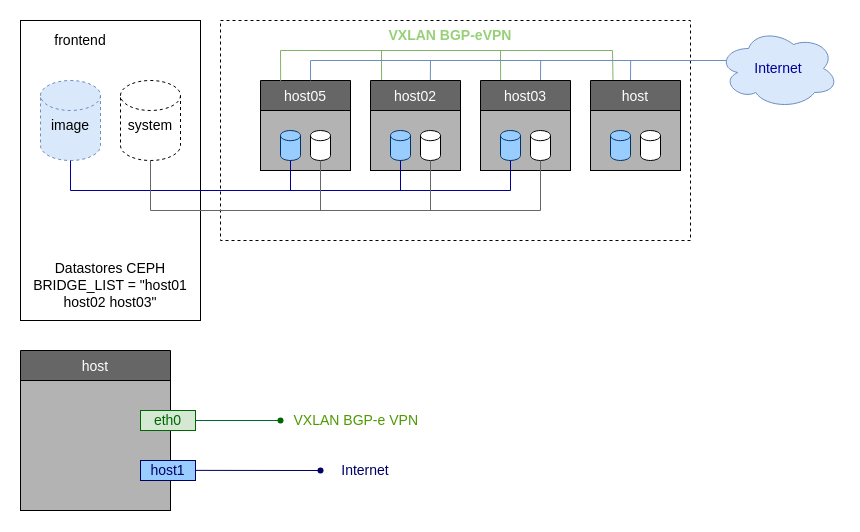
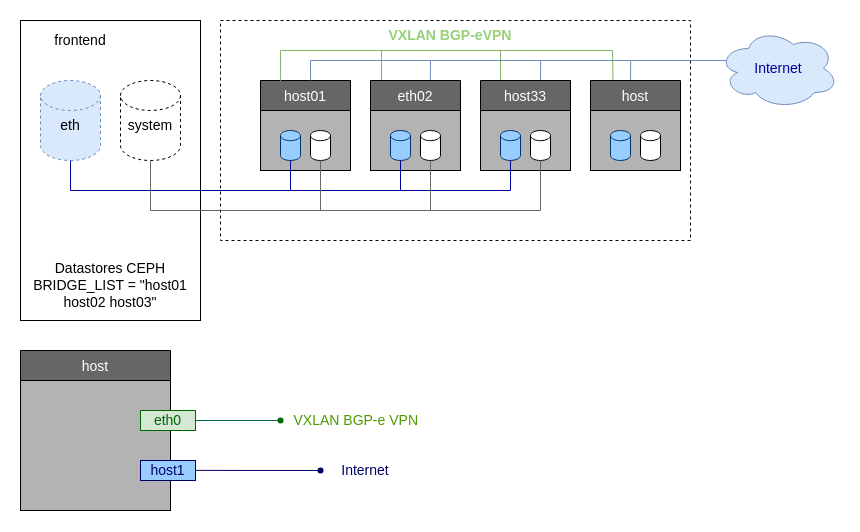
  <mxCell id="0" />
  <mxCell id="1" parent="0" />
  <mxCell id="2" value="" style="rounded=0;whiteSpace=wrap;html=1;dashed=1;" parent="1" vertex="1"><mxGeometry x="220" y="20" width="470" height="220" as="geometry" /></mxCell>
  <mxCell id="3" value="" style="whiteSpace=wrap;html=1;fontFamily=Helvetica;fontSize=14;fontColor=#FFFFFF;strokeColor=#000000;fillColor=#B3B3B3;" parent="1" vertex="1"><mxGeometry x="260" y="110" width="90" height="60" as="geometry" /></mxCell>
  <mxCell id="4" value="" style="whiteSpace=wrap;html=1;fontFamily=Helvetica;fontSize=14;fontColor=#FFFFFF;strokeColor=#000000;fillColor=#B3B3B3;" parent="1" vertex="1"><mxGeometry x="260" y="110" width="90" height="60" as="geometry" /></mxCell>
  <mxCell id="5" value="" style="rounded=0;whiteSpace=wrap;html=1;" parent="1" vertex="1"><mxGeometry x="20" y="20" width="180" height="300" as="geometry" /></mxCell>
  <mxCell id="6" value="" style="ellipse;shape=cloud;whiteSpace=wrap;html=1;fillColor=#dae8fc;strokeColor=#6c8ebf;" parent="1" vertex="1"><mxGeometry x="718" y="28" width="120" height="80" as="geometry" /></mxCell>
  <mxCell id="7" value="" style="shape=cylinder3;whiteSpace=wrap;html=1;boundedLbl=1;backgroundOutline=1;size=15;fillColor=#dae8fc;strokeColor=#6c8ebf;shadow=0;dashed=1" parent="1" vertex="1"><mxGeometry x="40" y="80" width="60" height="80" as="geometry" /></mxCell>
  <mxCell id="8" value="" style="shape=cylinder3;whiteSpace=wrap;html=1;boundedLbl=1;backgroundOutline=1;size=15;dashed=1" parent="1" vertex="1"><mxGeometry x="120" y="80" width="60" height="80" as="geometry" /></mxCell>
  <mxCell id="9" value="frontend" style="text;html=1;strokeColor=none;fillColor=none;align=center;verticalAlign=middle;whiteSpace=wrap;rounded=0;fontSize=14;fontFamily=Helvetica;" parent="1" vertex="1"><mxGeometry x="45" y="25" width="70" height="30" as="geometry" /></mxCell>
  <mxCell id="10" value="Datastores CEPH&lt;br&gt;BRIDGE_LIST = &quot;host01 host02 host03&quot;" style="text;html=1;strokeColor=none;fillColor=none;align=center;verticalAlign=middle;whiteSpace=wrap;rounded=0;fontSize=14;fontFamily=Helvetica;" parent="1" vertex="1"><mxGeometry x="20" y="240" width="180" height="90" as="geometry" /></mxCell>
- <mxCell id="11" value="image" style="text;html=1;strokeColor=none;fillColor=none;align=center;verticalAlign=middle;whiteSpace=wrap;rounded=0;fontSize=14;fontFamily=Helvetica;" parent="1" vertex="1"><mxGeometry x="35" y="110" width="70" height="30" as="geometry" /></mxCell>
+ <mxCell id="11" value="eth" style="text;html=1;strokeColor=none;fillColor=none;align=center;verticalAlign=middle;whiteSpace=wrap;rounded=0;fontSize=14;fontFamily=Helvetica;" parent="1" vertex="1"><mxGeometry x="35" y="110" width="70" height="30" as="geometry" /></mxCell>
  <mxCell id="12" value="system" style="text;html=1;strokeColor=none;fillColor=none;align=center;verticalAlign=middle;whiteSpace=wrap;rounded=0;fontSize=14;fontFamily=Helvetica;" parent="1" vertex="1"><mxGeometry x="115" y="110" width="70" height="30" as="geometry" /></mxCell>
- <mxCell id="13" value="host05" style="swimlane;fontStyle=0;childLayout=stackLayout;horizontal=1;startSize=30;horizontalStack=0;resizeParent=1;resizeParentMax=0;resizeLast=0;collapsible=1;marginBottom=0;fontFamily=Helvetica;fontSize=14;fillColor=#666666;fontColor=#FFFFFF;" parent="1" vertex="1"><mxGeometry x="260" y="80" width="90" height="90" as="geometry" /></mxCell>
+ <mxCell id="13" value="host01" style="swimlane;fontStyle=0;childLayout=stackLayout;horizontal=1;startSize=30;horizontalStack=0;resizeParent=1;resizeParentMax=0;resizeLast=0;collapsible=1;marginBottom=0;fontFamily=Helvetica;fontSize=14;fillColor=#666666;fontColor=#FFFFFF;" parent="1" vertex="1"><mxGeometry x="260" y="80" width="90" height="90" as="geometry" /></mxCell>
  <mxCell id="14" value="" style="endArrow=none;html=1;rounded=0;fontFamily=Helvetica;fontSize=14;entryX=0.25;entryY=0;entryDx=0;entryDy=0;exitX=0.224;exitY=0.004;exitDx=0;exitDy=0;exitPerimeter=0;fillColor=#d5e8d4;strokeColor=#82b366;" parent="1" source="13" target="44" edge="1"><mxGeometry width="50" height="50" relative="1" as="geometry"><mxPoint x="282" y="80" as="sourcePoint" /><mxPoint x="579.98" y="80" as="targetPoint" /><Array as="points"><mxPoint x="280" y="50" /><mxPoint x="612" y="50" /></Array></mxGeometry></mxCell>
  <mxCell id="15" value="" style="endArrow=none;html=1;rounded=0;fontFamily=Helvetica;fontSize=14;exitX=0.223;exitY=0.001;exitDx=0;exitDy=0;exitPerimeter=0;fillColor=#d5e8d4;strokeColor=#82b366;" parent="1" edge="1"><mxGeometry width="50" height="50" relative="1" as="geometry"><mxPoint x="381.07" y="80.1" as="sourcePoint" /><mxPoint x="381" y="50" as="targetPoint" /></mxGeometry></mxCell>
  <mxCell id="16" value="" style="endArrow=none;html=1;rounded=0;fontFamily=Helvetica;fontSize=14;exitX=0.446;exitY=-0.004;exitDx=0;exitDy=0;exitPerimeter=0;fillColor=#d5e8d4;strokeColor=#82b366;" parent="1" edge="1"><mxGeometry width="50" height="50" relative="1" as="geometry"><mxPoint x="500.14" y="79.6" as="sourcePoint" /><mxPoint x="500" y="50" as="targetPoint" /></mxGeometry></mxCell>
  <mxCell id="17" value="&lt;font color=&quot;#000099&quot;&gt;Internet&lt;/font&gt;" style="text;html=1;strokeColor=none;fillColor=none;align=center;verticalAlign=middle;whiteSpace=wrap;rounded=0;dashed=1;fontFamily=Helvetica;fontSize=14;" parent="1" vertex="1"><mxGeometry x="748" y="53" width="60" height="30" as="geometry" /></mxCell>
  <mxCell id="18" value="" style="endArrow=none;html=1;rounded=0;fontFamily=Helvetica;fontSize=14;fontColor=#FF3333;exitX=0.556;exitY=0;exitDx=0;exitDy=0;exitPerimeter=0;fillColor=#dae8fc;strokeColor=#6c8ebf;entryX=0.07;entryY=0.4;entryDx=0;entryDy=0;entryPerimeter=0;" parent="1" source="13" target="6" edge="1"><mxGeometry width="50" height="50" relative="1" as="geometry"><mxPoint x="430" y="100" as="sourcePoint" /><mxPoint x="720" y="30" as="targetPoint" /><Array as="points"><mxPoint x="310" y="60" /></Array></mxGeometry></mxCell>
  <mxCell id="19" value="" style="endArrow=none;html=1;rounded=0;fontFamily=Helvetica;fontSize=14;fontColor=#FF3333;exitX=0.776;exitY=-0.001;exitDx=0;exitDy=0;exitPerimeter=0;fillColor=#dae8fc;strokeColor=#6c8ebf;" parent="1" edge="1"><mxGeometry width="50" height="50" relative="1" as="geometry"><mxPoint x="429.84" y="79.91" as="sourcePoint" /><mxPoint x="430" y="60" as="targetPoint" /></mxGeometry></mxCell>
  <mxCell id="20" value="" style="endArrow=none;html=1;rounded=0;fontFamily=Helvetica;fontSize=14;fontColor=#FF3333;exitX=0.776;exitY=-0.001;exitDx=0;exitDy=0;exitPerimeter=0;fillColor=#dae8fc;strokeColor=#6c8ebf;" parent="1" edge="1"><mxGeometry width="50" height="50" relative="1" as="geometry"><mxPoint x="540" y="80" as="sourcePoint" /><mxPoint x="540.16" y="60.09" as="targetPoint" /></mxGeometry></mxCell>
  <mxCell id="21" value="" style="endArrow=none;html=1;rounded=0;fontFamily=Helvetica;fontSize=14;fontColor=#FF3333;exitX=0.776;exitY=-0.001;exitDx=0;exitDy=0;exitPerimeter=0;fillColor=#dae8fc;strokeColor=#6c8ebf;" parent="1" edge="1"><mxGeometry width="50" height="50" relative="1" as="geometry"><mxPoint x="630" y="80" as="sourcePoint" /><mxPoint x="630.16" y="60.09" as="targetPoint" /></mxGeometry></mxCell>
  <mxCell id="22" value="&lt;font color=&quot;#97d077&quot;&gt;&lt;b&gt;VXLAN BGP-eVPN&lt;/b&gt;&lt;/font&gt;" style="text;html=1;strokeColor=none;fillColor=none;align=center;verticalAlign=middle;whiteSpace=wrap;rounded=0;fontFamily=Helvetica;fontSize=14;" parent="1" vertex="1"><mxGeometry x="380" y="20" width="140" height="30" as="geometry" /></mxCell>
  <mxCell id="23" value="host" style="swimlane;fontStyle=0;childLayout=stackLayout;horizontal=1;startSize=30;horizontalStack=0;resizeParent=1;resizeParentMax=0;resizeLast=0;collapsible=1;marginBottom=0;fontFamily=Helvetica;fontSize=14;fillColor=#666666;fontColor=#FFFFFF;" parent="1" vertex="1"><mxGeometry x="20" y="350" width="150" height="160" as="geometry" /></mxCell>
  <mxCell id="24" value="" style="whiteSpace=wrap;html=1;fontFamily=Helvetica;fontSize=14;fontColor=#FFFFFF;strokeColor=#000000;fillColor=#B3B3B3;" parent="23" vertex="1"><mxGeometry y="30" width="150" height="130" as="geometry" /></mxCell>
  <mxCell id="25" value="&lt;font color=&quot;#006600&quot; style=&quot;font-size: 14px&quot;&gt;eth0&lt;/font&gt;" style="rounded=0;whiteSpace=wrap;html=1;strokeColor=#006600;fillColor=#d5e8d4;shadow=0;" parent="1" vertex="1"><mxGeometry x="140" y="410" width="55" height="20" as="geometry" /></mxCell>
  <mxCell id="26" value="&lt;font color=&quot;#000066&quot;&gt;&lt;font style=&quot;font-size: 14px&quot;&gt;host1&lt;/font&gt;&lt;br&gt;&lt;/font&gt;" style="rounded=0;whiteSpace=wrap;html=1;strokeColor=#000066;fillColor=#99CCFF;shadow=0;" parent="1" vertex="1"><mxGeometry x="140" y="460" width="55" height="20" as="geometry" /></mxCell>
  <mxCell id="27" value="&lt;font style=&quot;font-size: 14px&quot;&gt;Internet&lt;/font&gt;" style="text;html=1;strokeColor=none;fillColor=none;align=center;verticalAlign=middle;whiteSpace=wrap;rounded=0;shadow=0;fontColor=#000066;" parent="1" vertex="1"><mxGeometry x="320" y="455" width="90" height="30" as="geometry" /></mxCell>
  <mxCell id="28" value="&lt;font color=&quot;#4d9900&quot; style=&quot;font-size: 14px&quot;&gt;&amp;nbsp;VXLAN BGP-e VPN&lt;/font&gt;" style="text;html=1;strokeColor=none;fillColor=none;align=right;verticalAlign=middle;whiteSpace=wrap;rounded=0;shadow=0;fontColor=#000066;" parent="1" vertex="1"><mxGeometry x="280" y="405" width="140" height="30" as="geometry" /></mxCell>
  <mxCell id="29" value="" style="endArrow=none;html=1;rounded=0;fontColor=#4D9900;entryX=0;entryY=0.5;entryDx=0;entryDy=0;exitX=1;exitY=0.5;exitDx=0;exitDy=0;strokeColor=#006633;" parent="1" source="25" target="28" edge="1"><mxGeometry width="50" height="50" relative="1" as="geometry"><mxPoint x="200" y="420" as="sourcePoint" /><mxPoint x="680" y="470" as="targetPoint" /></mxGeometry></mxCell>
  <mxCell id="30" value="" style="endArrow=none;html=1;rounded=0;fontColor=#4D9900;entryX=0;entryY=0.5;entryDx=0;entryDy=0;exitX=1;exitY=0.5;exitDx=0;exitDy=0;strokeColor=#000066;" parent="1" target="27" edge="1"><mxGeometry width="50" height="50" relative="1" as="geometry"><mxPoint x="195" y="469.89" as="sourcePoint" /><mxPoint x="280" y="469.89" as="targetPoint" /></mxGeometry></mxCell>
  <mxCell id="31" value="" style="shape=waypoint;sketch=0;fillStyle=solid;size=6;pointerEvents=1;points=[];fillColor=none;resizable=0;rotatable=0;perimeter=centerPerimeter;snapToPoint=1;shadow=0;fontColor=#4D9900;strokeColor=#006600;" parent="1" vertex="1"><mxGeometry x="260" y="400" width="40" height="40" as="geometry" /></mxCell>
  <mxCell id="32" value="" style="shape=waypoint;sketch=0;fillStyle=solid;size=6;pointerEvents=1;points=[];fillColor=none;resizable=0;rotatable=0;perimeter=centerPerimeter;snapToPoint=1;shadow=0;fontColor=#4D9900;strokeColor=#000066;" parent="1" vertex="1"><mxGeometry x="300" y="450" width="40" height="40" as="geometry" /></mxCell>
  <mxCell id="33" value="" style="shape=cylinder3;whiteSpace=wrap;html=1;boundedLbl=1;backgroundOutline=1;size=5.094;fontFamily=Helvetica;fontSize=14;strokeColor=#003366;fillColor=#99CCFF;" parent="1" vertex="1"><mxGeometry x="280" y="130" width="20" height="30" as="geometry" /></mxCell>
  <mxCell id="34" value="" style="shape=cylinder3;whiteSpace=wrap;html=1;boundedLbl=1;backgroundOutline=1;size=5.094;fontFamily=Helvetica;fontSize=14;" parent="1" vertex="1"><mxGeometry x="310" y="130" width="20" height="30" as="geometry" /></mxCell>
  <mxCell id="35" value="" style="endArrow=none;html=1;rounded=0;strokeColor=#000099;" parent="1" edge="1"><mxGeometry width="50" height="50" relative="1" as="geometry"><mxPoint x="70" y="190" as="sourcePoint" /><mxPoint x="510" y="190" as="targetPoint" /></mxGeometry></mxCell>
- <mxCell id="36" value="host02" style="swimlane;fontStyle=0;childLayout=stackLayout;horizontal=1;startSize=30;horizontalStack=0;resizeParent=1;resizeParentMax=0;resizeLast=0;collapsible=1;marginBottom=0;fontFamily=Helvetica;fontSize=14;fillColor=#666666;fontColor=#FFFFFF;" parent="1" vertex="1"><mxGeometry x="370" y="80" width="90" height="90" as="geometry" /></mxCell>
+ <mxCell id="36" value="eth02" style="swimlane;fontStyle=0;childLayout=stackLayout;horizontal=1;startSize=30;horizontalStack=0;resizeParent=1;resizeParentMax=0;resizeLast=0;collapsible=1;marginBottom=0;fontFamily=Helvetica;fontSize=14;fillColor=#666666;fontColor=#FFFFFF;" parent="1" vertex="1"><mxGeometry x="370" y="80" width="90" height="90" as="geometry" /></mxCell>
  <mxCell id="37" value="" style="whiteSpace=wrap;html=1;fontFamily=Helvetica;fontSize=14;fontColor=#FFFFFF;strokeColor=#000000;fillColor=#B3B3B3;" parent="36" vertex="1"><mxGeometry y="30" width="90" height="60" as="geometry" /></mxCell>
  <mxCell id="38" value="" style="shape=cylinder3;whiteSpace=wrap;html=1;boundedLbl=1;backgroundOutline=1;size=5.094;fontFamily=Helvetica;fontSize=14;strokeColor=#003366;fillColor=#99CCFF;" parent="1" vertex="1"><mxGeometry x="390" y="130" width="20" height="30" as="geometry" /></mxCell>
  <mxCell id="39" value="" style="shape=cylinder3;whiteSpace=wrap;html=1;boundedLbl=1;backgroundOutline=1;size=5.094;fontFamily=Helvetica;fontSize=14;" parent="1" vertex="1"><mxGeometry x="420" y="130" width="20" height="30" as="geometry" /></mxCell>
- <mxCell id="40" value="host03" style="swimlane;fontStyle=0;childLayout=stackLayout;horizontal=1;startSize=30;horizontalStack=0;resizeParent=1;resizeParentMax=0;resizeLast=0;collapsible=1;marginBottom=0;fontFamily=Helvetica;fontSize=14;fillColor=#666666;fontColor=#FFFFFF;" parent="1" vertex="1"><mxGeometry x="480" y="80" width="90" height="90" as="geometry" /></mxCell>
+ <mxCell id="40" value="host33" style="swimlane;fontStyle=0;childLayout=stackLayout;horizontal=1;startSize=30;horizontalStack=0;resizeParent=1;resizeParentMax=0;resizeLast=0;collapsible=1;marginBottom=0;fontFamily=Helvetica;fontSize=14;fillColor=#666666;fontColor=#FFFFFF;" parent="1" vertex="1"><mxGeometry x="480" y="80" width="90" height="90" as="geometry" /></mxCell>
  <mxCell id="41" value="" style="whiteSpace=wrap;html=1;fontFamily=Helvetica;fontSize=14;fontColor=#FFFFFF;strokeColor=#000000;fillColor=#B3B3B3;" parent="40" vertex="1"><mxGeometry y="30" width="90" height="60" as="geometry" /></mxCell>
  <mxCell id="42" value="" style="shape=cylinder3;whiteSpace=wrap;html=1;boundedLbl=1;backgroundOutline=1;size=5.094;fontFamily=Helvetica;fontSize=14;strokeColor=#003366;fillColor=#99CCFF;" parent="1" vertex="1"><mxGeometry x="500" y="130" width="20" height="30" as="geometry" /></mxCell>
  <mxCell id="43" value="" style="shape=cylinder3;whiteSpace=wrap;html=1;boundedLbl=1;backgroundOutline=1;size=5.094;fontFamily=Helvetica;fontSize=14;" parent="1" vertex="1"><mxGeometry x="530" y="130" width="20" height="30" as="geometry" /></mxCell>
  <mxCell id="44" value="host" style="swimlane;fontStyle=0;childLayout=stackLayout;horizontal=1;startSize=30;horizontalStack=0;resizeParent=1;resizeParentMax=0;resizeLast=0;collapsible=1;marginBottom=0;fontFamily=Helvetica;fontSize=14;fillColor=#666666;fontColor=#FFFFFF;" parent="1" vertex="1"><mxGeometry x="590" y="80" width="90" height="90" as="geometry" /></mxCell>
  <mxCell id="45" value="" style="whiteSpace=wrap;html=1;fontFamily=Helvetica;fontSize=14;fontColor=#FFFFFF;strokeColor=#000000;fillColor=#B3B3B3;" parent="44" vertex="1"><mxGeometry y="30" width="90" height="60" as="geometry" /></mxCell>
  <mxCell id="46" value="" style="shape=cylinder3;whiteSpace=wrap;html=1;boundedLbl=1;backgroundOutline=1;size=5.094;fontFamily=Helvetica;fontSize=14;strokeColor=#003366;fillColor=#99CCFF;" parent="1" vertex="1"><mxGeometry x="610" y="130" width="20" height="30" as="geometry" /></mxCell>
  <mxCell id="47" value="" style="shape=cylinder3;whiteSpace=wrap;html=1;boundedLbl=1;backgroundOutline=1;size=5.094;fontFamily=Helvetica;fontSize=14;" parent="1" vertex="1"><mxGeometry x="640" y="130" width="20" height="30" as="geometry" /></mxCell>
  <mxCell id="48" value="" style="endArrow=none;html=1;rounded=0;exitX=0.5;exitY=1;exitDx=0;exitDy=0;exitPerimeter=0;strokeColor=#000099;" parent="1" source="7" edge="1"><mxGeometry width="50" height="50" relative="1" as="geometry"><mxPoint x="270" y="200" as="sourcePoint" /><mxPoint x="70" y="190" as="targetPoint" /></mxGeometry></mxCell>
  <mxCell id="49" value="" style="endArrow=none;html=1;rounded=0;entryX=0.5;entryY=1;entryDx=0;entryDy=0;entryPerimeter=0;strokeColor=#000099;" parent="1" target="42" edge="1"><mxGeometry width="50" height="50" relative="1" as="geometry"><mxPoint x="510" y="190" as="sourcePoint" /><mxPoint x="510" y="200" as="targetPoint" /></mxGeometry></mxCell>
  <mxCell id="50" value="" style="endArrow=none;html=1;rounded=0;entryX=0.5;entryY=1;entryDx=0;entryDy=0;entryPerimeter=0;strokeColor=#000099;" parent="1" target="33" edge="1"><mxGeometry width="50" height="50" relative="1" as="geometry"><mxPoint x="290" y="190" as="sourcePoint" /><mxPoint x="320" y="180" as="targetPoint" /></mxGeometry></mxCell>
  <mxCell id="51" value="" style="endArrow=none;html=1;rounded=0;entryX=0.5;entryY=1;entryDx=0;entryDy=0;entryPerimeter=0;strokeColor=#000099;" parent="1" target="38" edge="1"><mxGeometry width="50" height="50" relative="1" as="geometry"><mxPoint x="400" y="190" as="sourcePoint" /><mxPoint x="320" y="180" as="targetPoint" /></mxGeometry></mxCell>
  <mxCell id="52" value="" style="endArrow=none;html=1;rounded=0;entryX=0.5;entryY=1;entryDx=0;entryDy=0;entryPerimeter=0;strokeColor=#666666;" parent="1" target="8" edge="1"><mxGeometry width="50" height="50" relative="1" as="geometry"><mxPoint x="150" y="210" as="sourcePoint" /><mxPoint x="320" y="180" as="targetPoint" /></mxGeometry></mxCell>
  <mxCell id="53" value="" style="endArrow=none;html=1;rounded=0;strokeColor=#666666;" parent="1" edge="1"><mxGeometry width="50" height="50" relative="1" as="geometry"><mxPoint x="150" y="210" as="sourcePoint" /><mxPoint x="540" y="210" as="targetPoint" /></mxGeometry></mxCell>
  <mxCell id="54" value="" style="endArrow=none;html=1;rounded=0;entryX=0.5;entryY=1;entryDx=0;entryDy=0;entryPerimeter=0;strokeColor=#666666;" parent="1" target="34" edge="1"><mxGeometry width="50" height="50" relative="1" as="geometry"><mxPoint x="320" y="210" as="sourcePoint" /><mxPoint x="320" y="180" as="targetPoint" /></mxGeometry></mxCell>
  <mxCell id="55" value="" style="endArrow=none;html=1;rounded=0;entryX=0.5;entryY=1;entryDx=0;entryDy=0;entryPerimeter=0;strokeColor=#666666;" parent="1" target="39" edge="1"><mxGeometry width="50" height="50" relative="1" as="geometry"><mxPoint x="430" y="210" as="sourcePoint" /><mxPoint x="320" y="180" as="targetPoint" /></mxGeometry></mxCell>
  <mxCell id="56" value="" style="endArrow=none;html=1;rounded=0;entryX=0.5;entryY=1;entryDx=0;entryDy=0;entryPerimeter=0;strokeColor=#666666;" parent="1" target="43" edge="1"><mxGeometry width="50" height="50" relative="1" as="geometry"><mxPoint x="540" y="210" as="sourcePoint" /><mxPoint x="320" y="180" as="targetPoint" /></mxGeometry></mxCell>
